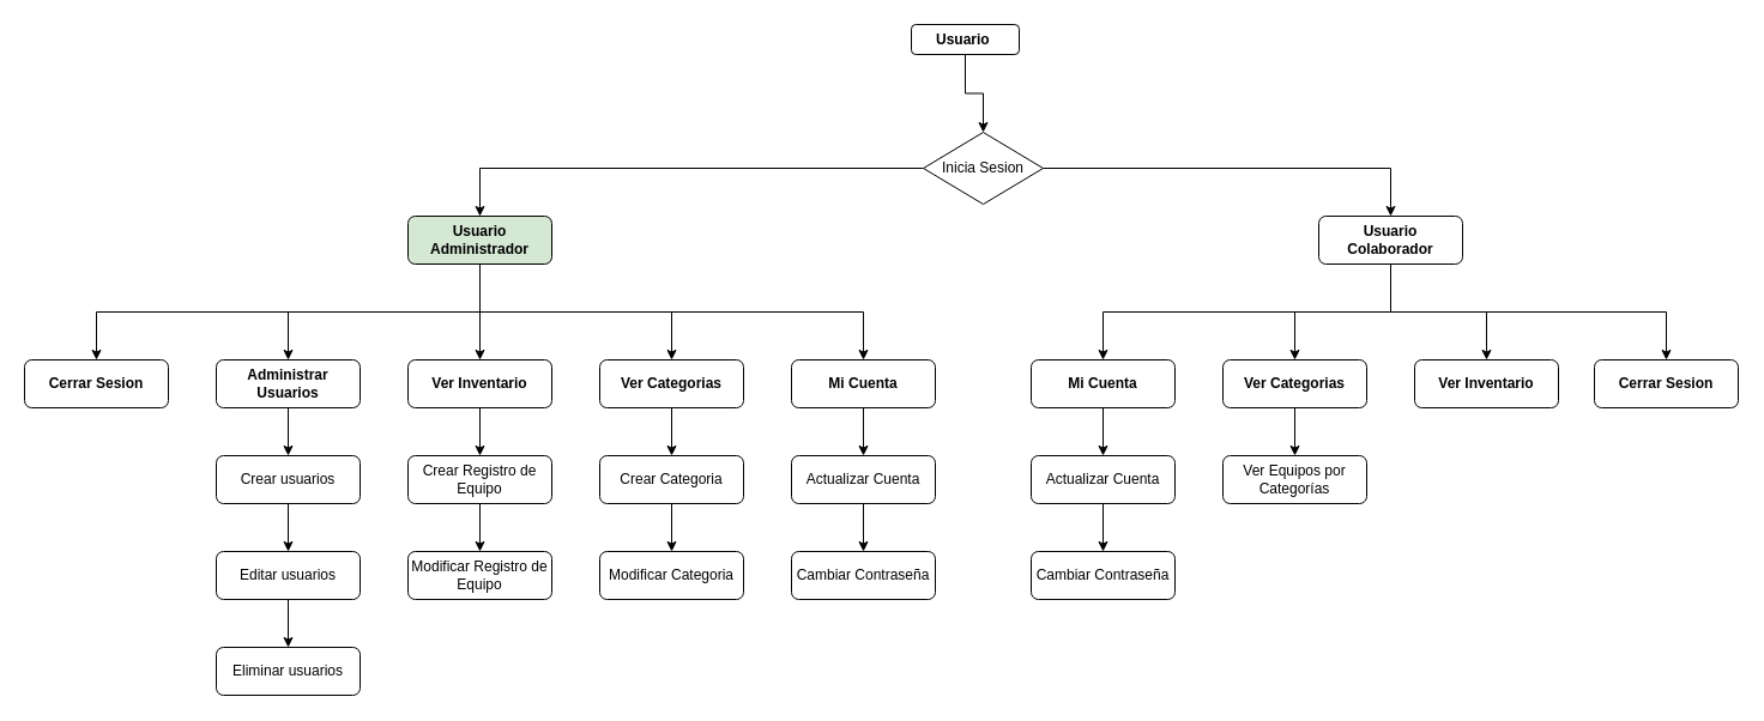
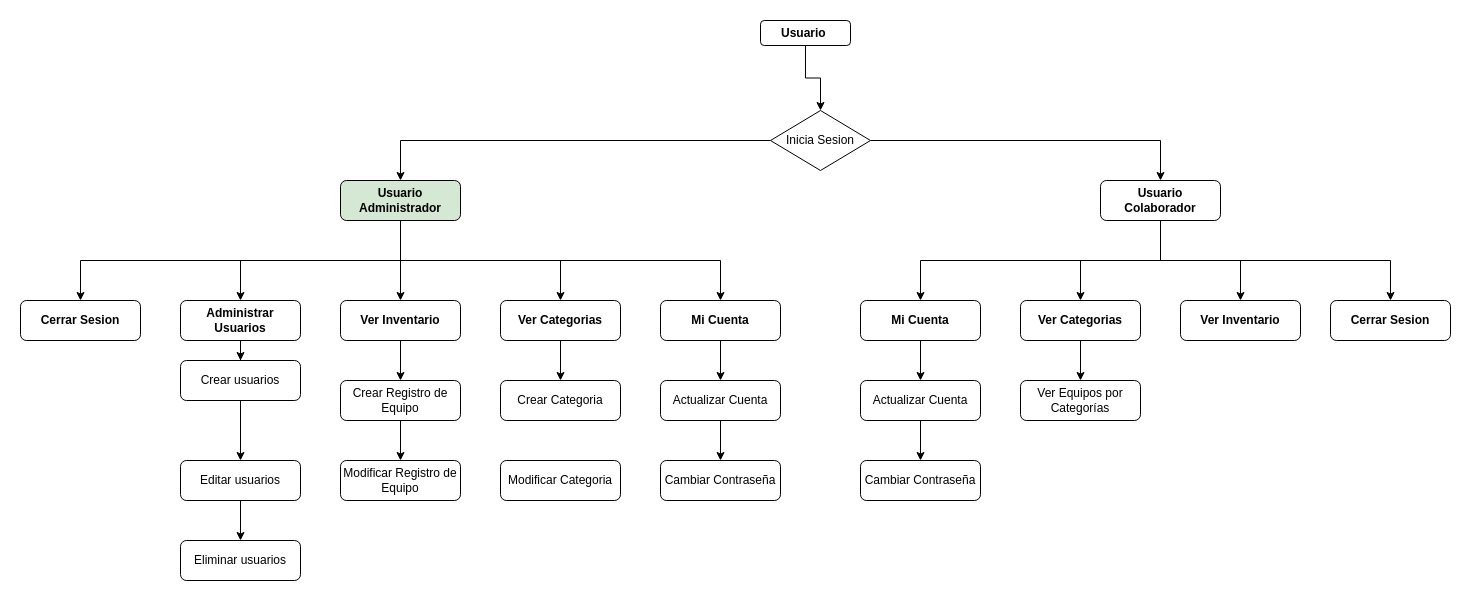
  <mxCell id="0" />
  <mxCell id="1" parent="0" />
  <mxCell id="2" value="" style="edgeStyle=orthogonalEdgeStyle;rounded=0;orthogonalLoop=1;jettySize=auto;html=1;" parent="1" source="5" target="7" edge="1"><mxGeometry relative="1" as="geometry"><Array as="points"><mxPoint x="400" y="260" /><mxPoint x="240" y="260" /></Array></mxGeometry></mxCell>
  <mxCell id="3" value="" style="edgeStyle=orthogonalEdgeStyle;rounded=0;orthogonalLoop=1;jettySize=auto;html=1;fontFamily=Helvetica;fontSize=12;fontColor=default;entryX=0.5;entryY=0;entryDx=0;entryDy=0;" parent="1" source="5" target="9" edge="1"><mxGeometry relative="1" as="geometry" /></mxCell>
  <mxCell id="4" value="" style="edgeStyle=orthogonalEdgeStyle;rounded=0;orthogonalLoop=1;jettySize=auto;html=1;fontFamily=Helvetica;fontSize=12;fontColor=default;entryX=0.5;entryY=0;entryDx=0;entryDy=0;" parent="1" source="5" target="50" edge="1"><mxGeometry relative="1" as="geometry"><mxPoint x="240" y="200" as="targetPoint" /><Array as="points"><mxPoint x="400" y="260" /><mxPoint x="80" y="260" /></Array></mxGeometry></mxCell>
  <mxCell id="5" value="Usuario Administrador" style="rounded=1;whiteSpace=wrap;html=1;fontSize=12;glass=0;strokeWidth=1;shadow=0;fontStyle=1;fillColor=#d5e8d4;" parent="1" vertex="1"><mxGeometry x="340" width="120" height="40" as="geometry" y="180" /></mxCell>
  <mxCell id="6" value="" style="edgeStyle=orthogonalEdgeStyle;rounded=0;orthogonalLoop=1;jettySize=auto;html=1;" parent="1" source="7" target="42" edge="1"><mxGeometry relative="1" as="geometry" /></mxCell>
  <mxCell id="7" value="Administrar Usuarios" style="rounded=1;whiteSpace=wrap;html=1;fontSize=12;glass=0;strokeWidth=1;shadow=0;fontStyle=1" parent="1" vertex="1"><mxGeometry x="180" y="300" width="120" height="40" as="geometry" /></mxCell>
  <mxCell id="8" value="" style="edgeStyle=orthogonalEdgeStyle;rounded=0;orthogonalLoop=1;jettySize=auto;html=1;" parent="1" source="9" target="17" edge="1"><mxGeometry relative="1" as="geometry" /></mxCell>
  <mxCell id="9" value="Ver Inventario" style="rounded=1;whiteSpace=wrap;html=1;fontSize=12;glass=0;strokeWidth=1;shadow=0;fontStyle=1" parent="1" vertex="1"><mxGeometry x="340" y="300" width="120" height="40" as="geometry" /></mxCell>
  <mxCell id="10" value="" style="edgeStyle=orthogonalEdgeStyle;rounded=0;orthogonalLoop=1;jettySize=auto;html=1;fontFamily=Helvetica;fontSize=12;fontColor=default;" parent="1" source="14" target="25" edge="1"><mxGeometry relative="1" as="geometry" /></mxCell>
  <mxCell id="11" value="" style="edgeStyle=orthogonalEdgeStyle;rounded=0;orthogonalLoop=1;jettySize=auto;html=1;fontFamily=Helvetica;fontSize=12;fontColor=default;entryX=0.5;entryY=0;entryDx=0;entryDy=0;" parent="1" source="14" target="15" edge="1"><mxGeometry relative="1" as="geometry"><mxPoint x="1240" y="200" as="targetPoint" /><Array as="points"><mxPoint x="1160" y="260" /><mxPoint x="1240" y="260" /></Array></mxGeometry></mxCell>
  <mxCell id="12" value="" style="edgeStyle=orthogonalEdgeStyle;rounded=0;orthogonalLoop=1;jettySize=auto;html=1;fontFamily=Helvetica;fontSize=12;fontColor=default;entryX=0.5;entryY=0;entryDx=0;entryDy=0;" parent="1" source="14" target="37" edge="1"><mxGeometry relative="1" as="geometry"><mxPoint x="920" y="200" as="targetPoint" /><Array as="points"><mxPoint x="1160" y="260" /><mxPoint x="920" y="260" /></Array></mxGeometry></mxCell>
  <mxCell id="13" value="" style="edgeStyle=orthogonalEdgeStyle;rounded=0;orthogonalLoop=1;jettySize=auto;html=1;fontFamily=Helvetica;fontSize=12;fontColor=default;entryX=0.5;entryY=0;entryDx=0;entryDy=0;" parent="1" source="14" target="49" edge="1"><mxGeometry relative="1" as="geometry"><mxPoint x="1320" y="200" as="targetPoint" /><Array as="points"><mxPoint x="1160" y="260" /><mxPoint x="1390" y="260" /></Array></mxGeometry></mxCell>
  <mxCell id="14" value="Usuario&lt;br&gt;Colaborador" style="rounded=1;whiteSpace=wrap;html=1;fontSize=12;glass=0;strokeWidth=1;shadow=0;fontStyle=1" parent="1" vertex="1"><mxGeometry x="1100" width="120" height="40" as="geometry" y="180" /></mxCell>
  <mxCell id="15" value="Ver Inventario" style="rounded=1;whiteSpace=wrap;html=1;fontSize=12;glass=0;strokeWidth=1;shadow=0;fontStyle=1" parent="1" vertex="1"><mxGeometry x="1180" y="300" width="120" height="40" as="geometry" /></mxCell>
  <mxCell id="16" value="" style="edgeStyle=orthogonalEdgeStyle;rounded=0;orthogonalLoop=1;jettySize=auto;html=1;fontFamily=Helvetica;fontSize=12;fontColor=default;" parent="1" source="17" target="18" edge="1"><mxGeometry relative="1" as="geometry" /></mxCell>
  <mxCell id="17" value="Crear Registro de Equipo" style="rounded=1;whiteSpace=wrap;html=1;fontSize=12;glass=0;strokeWidth=1;shadow=0;" parent="1" vertex="1"><mxGeometry x="340" y="380" width="120" height="40" as="geometry" /></mxCell>
  <mxCell id="18" value="Modificar Registro de Equipo" style="rounded=1;whiteSpace=wrap;html=1;fontSize=12;glass=0;strokeWidth=1;shadow=0;" parent="1" vertex="1"><mxGeometry x="340" y="460" width="120" height="40" as="geometry" /></mxCell>
  <mxCell id="19" value="" style="edgeStyle=orthogonalEdgeStyle;rounded=0;orthogonalLoop=1;jettySize=auto;html=1;" parent="1" source="20" target="22" edge="1"><mxGeometry relative="1" as="geometry" /></mxCell>
  <mxCell id="20" value="Ver Categorias" style="rounded=1;whiteSpace=wrap;html=1;fontSize=12;glass=0;strokeWidth=1;shadow=0;fontStyle=1" parent="1" vertex="1"><mxGeometry x="500" y="300" width="120" height="40" as="geometry" /></mxCell>
- <mxCell id="21" value="" style="edgeStyle=orthogonalEdgeStyle;rounded=0;orthogonalLoop=1;jettySize=auto;html=1;" parent="1" source="22" target="23" edge="1"><mxGeometry relative="1" as="geometry" /></mxCell>
  <mxCell id="22" value="Crear Categoria" style="rounded=1;whiteSpace=wrap;html=1;fontSize=12;glass=0;strokeWidth=1;shadow=0;" parent="1" vertex="1"><mxGeometry x="500" y="380" width="120" height="40" as="geometry" /></mxCell>
  <mxCell id="23" value="Modificar Categoria" style="whiteSpace=wrap;html=1;rounded=1;glass=0;strokeWidth=1;shadow=0;" parent="1" vertex="1"><mxGeometry x="500" y="460" width="120" height="40" as="geometry" /></mxCell>
  <mxCell id="24" value="" style="edgeStyle=orthogonalEdgeStyle;rounded=0;orthogonalLoop=1;jettySize=auto;html=1;" parent="1" source="25" target="43" edge="1"><mxGeometry relative="1" as="geometry" /></mxCell>
  <mxCell id="25" value="Ver Categorias" style="rounded=1;whiteSpace=wrap;html=1;fontSize=12;glass=0;strokeWidth=1;shadow=0;fontStyle=1" parent="1" vertex="1"><mxGeometry x="1020" y="300" width="120" height="40" as="geometry" /></mxCell>
  <mxCell id="26" value="" style="edgeStyle=orthogonalEdgeStyle;rounded=0;orthogonalLoop=1;jettySize=auto;html=1;entryX=0.5;entryY=0;entryDx=0;entryDy=0;" parent="1" source="28" target="14" edge="1"><mxGeometry relative="1" as="geometry"><mxPoint x="960" y="150" as="targetPoint" /></mxGeometry></mxCell>
  <mxCell id="27" value="" style="edgeStyle=orthogonalEdgeStyle;rounded=0;orthogonalLoop=1;jettySize=auto;html=1;entryX=0.5;entryY=0;entryDx=0;entryDy=0;" parent="1" source="28" target="5" edge="1"><mxGeometry relative="1" as="geometry"><mxPoint x="680" y="150" as="targetPoint" /><Array as="points"><mxPoint x="400" y="140" /></Array></mxGeometry></mxCell>
  <mxCell id="28" value="Inicia Sesion" style="rhombus;whiteSpace=wrap;html=1;fontStyle=0" parent="1" vertex="1"><mxGeometry x="770" y="110" width="100" height="60" as="geometry" /></mxCell>
  <mxCell id="29" value="" style="edgeStyle=orthogonalEdgeStyle;rounded=0;orthogonalLoop=1;jettySize=auto;html=1;" parent="1" source="30" target="28" edge="1"><mxGeometry relative="1" as="geometry" /></mxCell>
  <mxCell id="30" value="Usuario&amp;nbsp;" style="rounded=1;whiteSpace=wrap;html=1;fontSize=12;glass=0;strokeWidth=1;shadow=0;fontStyle=1" parent="1" vertex="1"><mxGeometry x="760" y="20" width="90" height="25" as="geometry" /></mxCell>
  <mxCell id="31" value="" style="edgeStyle=orthogonalEdgeStyle;rounded=0;orthogonalLoop=1;jettySize=auto;html=1;" parent="1" source="32" target="34" edge="1"><mxGeometry relative="1" as="geometry" /></mxCell>
  <mxCell id="32" value="Mi Cuenta" style="rounded=1;whiteSpace=wrap;html=1;fontSize=12;glass=0;strokeWidth=1;shadow=0;fontStyle=1" parent="1" vertex="1"><mxGeometry x="660" y="300" width="120" height="40" as="geometry" /></mxCell>
  <mxCell id="33" value="" style="edgeStyle=orthogonalEdgeStyle;rounded=0;orthogonalLoop=1;jettySize=auto;html=1;" parent="1" source="34" target="35" edge="1"><mxGeometry relative="1" as="geometry" /></mxCell>
  <mxCell id="34" value="Actualizar Cuenta" style="rounded=1;whiteSpace=wrap;html=1;fontSize=12;glass=0;strokeWidth=1;shadow=0;" parent="1" vertex="1"><mxGeometry x="660" y="380" width="120" height="40" as="geometry" /></mxCell>
  <mxCell id="35" value="Cambiar Contraseña" style="rounded=1;whiteSpace=wrap;html=1;fontSize=12;glass=0;strokeWidth=1;shadow=0;" parent="1" vertex="1"><mxGeometry x="660" y="460" width="120" height="40" as="geometry" /></mxCell>
  <mxCell id="36" value="" style="edgeStyle=orthogonalEdgeStyle;rounded=0;orthogonalLoop=1;jettySize=auto;html=1;" parent="1" source="37" target="39" edge="1"><mxGeometry relative="1" as="geometry" /></mxCell>
  <mxCell id="37" value="Mi Cuenta" style="rounded=1;whiteSpace=wrap;html=1;fontSize=12;glass=0;strokeWidth=1;shadow=0;fontStyle=1" parent="1" vertex="1"><mxGeometry x="860" y="300" width="120" height="40" as="geometry" /></mxCell>
  <mxCell id="38" value="" style="edgeStyle=orthogonalEdgeStyle;rounded=0;orthogonalLoop=1;jettySize=auto;html=1;" parent="1" source="39" target="40" edge="1"><mxGeometry relative="1" as="geometry" /></mxCell>
  <mxCell id="39" value="Actualizar Cuenta" style="rounded=1;whiteSpace=wrap;html=1;fontSize=12;glass=0;strokeWidth=1;shadow=0;" parent="1" vertex="1"><mxGeometry x="860" y="380" width="120" height="40" as="geometry" /></mxCell>
  <mxCell id="40" value="Cambiar Contraseña" style="rounded=1;whiteSpace=wrap;html=1;fontSize=12;glass=0;strokeWidth=1;shadow=0;" parent="1" vertex="1"><mxGeometry x="860" y="460" width="120" height="40" as="geometry" /></mxCell>
  <mxCell id="41" value="" style="edgeStyle=orthogonalEdgeStyle;rounded=0;orthogonalLoop=1;jettySize=auto;html=1;fontFamily=Helvetica;fontSize=12;fontColor=default;" parent="1" source="42" target="45" edge="1"><mxGeometry relative="1" as="geometry" /></mxCell>
- <mxCell id="42" value="Crear usuarios" style="rounded=1;whiteSpace=wrap;html=1;fontSize=12;glass=0;strokeWidth=1;shadow=0;" parent="1" vertex="1"><mxGeometry x="180" y="380" width="120" height="40" as="geometry" /></mxCell>
+ <mxCell id="42" value="Crear usuarios" style="rounded=1;whiteSpace=wrap;html=1;fontSize=12;glass=0;strokeWidth=1;shadow=0;" parent="1" vertex="1"><mxGeometry x="180" y="360" width="120" height="40" as="geometry" /></mxCell>
  <mxCell id="43" value="Ver Equipos por Categorías" style="rounded=1;whiteSpace=wrap;html=1;fontSize=12;glass=0;strokeWidth=1;shadow=0;" parent="1" vertex="1"><mxGeometry x="1020" y="380" width="120" height="40" as="geometry" /></mxCell>
  <mxCell id="44" value="" style="edgeStyle=orthogonalEdgeStyle;rounded=0;orthogonalLoop=1;jettySize=auto;html=1;fontFamily=Helvetica;fontSize=12;fontColor=default;" parent="1" source="45" target="46" edge="1"><mxGeometry relative="1" as="geometry" /></mxCell>
  <mxCell id="45" value="Editar usuarios" style="rounded=1;whiteSpace=wrap;html=1;fontSize=12;glass=0;strokeWidth=1;shadow=0;" parent="1" vertex="1"><mxGeometry x="180" y="460" width="120" height="40" as="geometry" /></mxCell>
  <mxCell id="46" value="Eliminar usuarios" style="rounded=1;whiteSpace=wrap;html=1;fontSize=12;glass=0;strokeWidth=1;shadow=0;" parent="1" vertex="1"><mxGeometry x="180" y="540" width="120" height="40" as="geometry" /></mxCell>
  <mxCell id="47" value="" style="edgeStyle=orthogonalEdgeStyle;rounded=0;orthogonalLoop=1;jettySize=auto;html=1;fontFamily=Helvetica;fontSize=12;fontColor=default;entryX=0.5;entryY=0;entryDx=0;entryDy=0;exitX=0.5;exitY=1;exitDx=0;exitDy=0;" parent="1" source="5" target="20" edge="1"><mxGeometry relative="1" as="geometry"><mxPoint x="490" y="230" as="sourcePoint" /><mxPoint x="410" y="310" as="targetPoint" /></mxGeometry></mxCell>
  <mxCell id="48" value="" style="edgeStyle=orthogonalEdgeStyle;rounded=0;orthogonalLoop=1;jettySize=auto;html=1;fontFamily=Helvetica;fontSize=12;fontColor=default;entryX=0.5;entryY=0;entryDx=0;entryDy=0;exitX=0.5;exitY=1;exitDx=0;exitDy=0;" parent="1" source="5" target="32" edge="1"><mxGeometry relative="1" as="geometry"><mxPoint x="480" y="230" as="sourcePoint" /><mxPoint y="320" as="targetPoint" x="420" /><Array as="points"><mxPoint x="400" y="260" /><mxPoint x="720" y="260" /></Array></mxGeometry></mxCell>
  <mxCell id="49" value="Cerrar Sesion" style="rounded=1;whiteSpace=wrap;html=1;fontSize=12;glass=0;strokeWidth=1;shadow=0;fontStyle=1" parent="1" vertex="1"><mxGeometry x="1330" y="300" width="120" height="40" as="geometry" /></mxCell>
  <mxCell id="50" value="Cerrar Sesion" style="rounded=1;whiteSpace=wrap;html=1;fontSize=12;glass=0;strokeWidth=1;shadow=0;fontStyle=1" parent="1" vertex="1"><mxGeometry x="20" y="300" width="120" height="40" as="geometry" /></mxCell>
